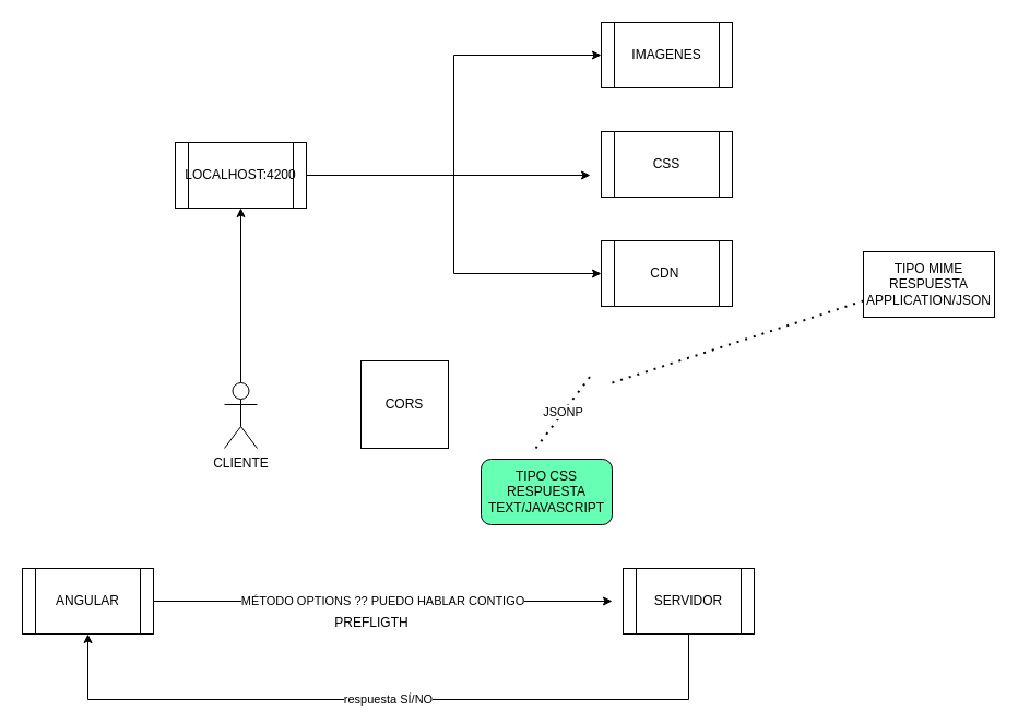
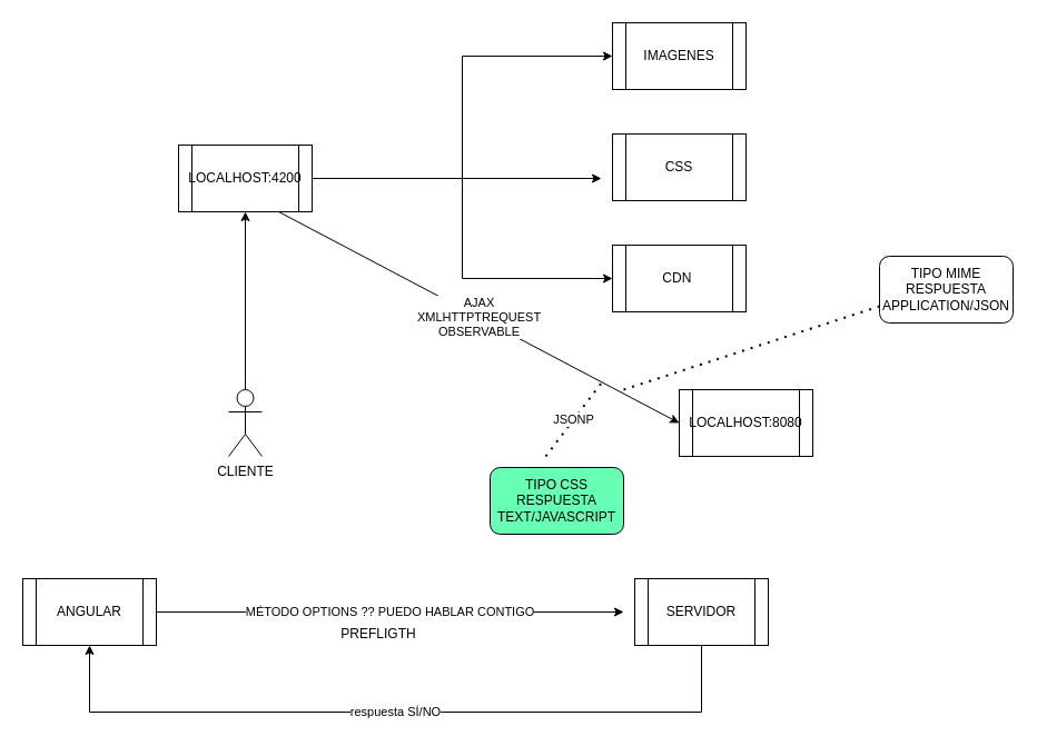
  <mxCell id="0" />
  <mxCell id="1" parent="0" />
  <mxCell id="2" style="edgeStyle=orthogonalEdgeStyle;rounded=0;orthogonalLoop=1;jettySize=auto;html=1;" parent="1" source="3" edge="1"><mxGeometry relative="1" as="geometry"><mxPoint x="220" y="190" as="targetPoint" /></mxGeometry></mxCell>
  <mxCell id="3" value="CLIENTE" style="shape=umlActor;verticalLabelPosition=bottom;verticalAlign=top;html=1;outlineConnect=0;" parent="1" vertex="1"><mxGeometry x="205" y="350" width="30" height="60" as="geometry" /></mxCell>
  <mxCell id="4" style="edgeStyle=orthogonalEdgeStyle;rounded=0;orthogonalLoop=1;jettySize=auto;html=1;entryX=0;entryY=0.5;entryDx=0;entryDy=0;" parent="1" source="7" target="8" edge="1"><mxGeometry relative="1" as="geometry" /></mxCell>
  <mxCell id="5" style="edgeStyle=orthogonalEdgeStyle;rounded=0;orthogonalLoop=1;jettySize=auto;html=1;" parent="1" source="7" edge="1"><mxGeometry relative="1" as="geometry"><mxPoint x="540" y="160" as="targetPoint" /></mxGeometry></mxCell>
  <mxCell id="6" style="edgeStyle=orthogonalEdgeStyle;rounded=0;orthogonalLoop=1;jettySize=auto;html=1;entryX=0;entryY=0.5;entryDx=0;entryDy=0;" parent="1" source="7" target="10" edge="1"><mxGeometry relative="1" as="geometry" /></mxCell>
  <mxCell id="7" value="LOCALHOST:4200" style="shape=process;whiteSpace=wrap;html=1;backgroundOutline=1;" parent="1" vertex="1"><mxGeometry x="160" y="130" width="120" height="60" as="geometry" /></mxCell>
  <mxCell id="8" value="IMAGENES" style="shape=process;whiteSpace=wrap;html=1;backgroundOutline=1;" parent="1" vertex="1"><mxGeometry x="550" y="20" width="120" height="60" as="geometry" /></mxCell>
  <mxCell id="9" value="CSS" style="shape=process;whiteSpace=wrap;html=1;backgroundOutline=1;" parent="1" vertex="1"><mxGeometry x="550" y="120" width="120" height="60" as="geometry" /></mxCell>
  <mxCell id="10" value="CDN&amp;nbsp;" style="shape=process;whiteSpace=wrap;html=1;backgroundOutline=1;" parent="1" vertex="1"><mxGeometry x="550" y="220" width="120" height="60" as="geometry" /></mxCell>
- <mxCell id="13" value="CORS" style="whiteSpace=wrap;html=1;aspect=fixed;" parent="1" vertex="1"><mxGeometry x="330" y="330" width="80" height="80" as="geometry" /></mxCell>
+ <mxCell id="11" value="LOCALHOST:8080" style="shape=process;whiteSpace=wrap;html=1;backgroundOutline=1;" parent="1" vertex="1"><mxGeometry x="610" y="350" width="120" height="60" as="geometry" /></mxCell>
+ <mxCell id="12" value="AJAX&lt;br&gt;XMLHTTPTREQUEST&lt;br&gt;OBSERVABLE" style="endArrow=classic;html=1;exitX=0.75;exitY=1;exitDx=0;exitDy=0;entryX=0;entryY=0.5;entryDx=0;entryDy=0;" parent="1" source="7" target="11" edge="1"><mxGeometry width="50" height="50" relative="1" as="geometry"><mxPoint x="470" y="420" as="sourcePoint" /><mxPoint x="520" y="370" as="targetPoint" /></mxGeometry></mxCell>
  <mxCell id="14" value="ANGULAR&lt;br&gt;" style="shape=process;whiteSpace=wrap;html=1;backgroundOutline=1;" parent="1" vertex="1"><mxGeometry x="20" y="520" width="120" height="60" as="geometry" /></mxCell>
  <mxCell id="15" value="respuesta SÍ/NO" style="edgeStyle=orthogonalEdgeStyle;rounded=0;orthogonalLoop=1;jettySize=auto;html=1;" parent="1" source="16" target="14" edge="1"><mxGeometry relative="1" as="geometry"><Array as="points"><mxPoint x="630" y="640" /><mxPoint x="80" y="640" /></Array></mxGeometry></mxCell>
  <mxCell id="16" value="SERVIDOR" style="shape=process;whiteSpace=wrap;html=1;backgroundOutline=1;" parent="1" vertex="1"><mxGeometry x="570" y="520" width="120" height="60" as="geometry" /></mxCell>
  <mxCell id="17" value="MÉTODO OPTIONS ?? PUEDO HABLAR CONTIGO" style="endArrow=classic;html=1;" parent="1" edge="1"><mxGeometry width="50" height="50" relative="1" as="geometry"><mxPoint x="140" y="550" as="sourcePoint" /><mxPoint x="560" y="550" as="targetPoint" /></mxGeometry></mxCell>
- <mxCell id="18" value="TIPO MIME RESPUESTA&lt;br&gt;APPLICATION/JSON" style="whiteSpace=wrap;html=1;rounded=0;" parent="1" vertex="1"><mxGeometry x="790" y="230" width="120" height="60" as="geometry" /></mxCell>
+ <mxCell id="18" value="TIPO MIME RESPUESTA&lt;br&gt;APPLICATION/JSON" style="rounded=1;whiteSpace=wrap;html=1;" parent="1" vertex="1"><mxGeometry x="790" y="230" width="120" height="60" as="geometry" /></mxCell>
  <mxCell id="19" value="" style="endArrow=none;dashed=1;html=1;dashPattern=1 3;strokeWidth=2;entryX=0;entryY=0.75;entryDx=0;entryDy=0;" parent="1" target="18" edge="1"><mxGeometry width="50" height="50" relative="1" as="geometry"><mxPoint x="560" y="350" as="sourcePoint" /><mxPoint x="610" y="300" as="targetPoint" /></mxGeometry></mxCell>
  <mxCell id="20" value="TIPO CSS RESPUESTA&lt;br&gt;TEXT/JAVASCRIPT" style="rounded=1;whiteSpace=wrap;html=1;fillColor=#66FFB3;" parent="1" vertex="1"><mxGeometry x="440" y="420" width="120" height="60" as="geometry" /></mxCell>
  <mxCell id="21" value="JSONP" style="endArrow=none;dashed=1;html=1;dashPattern=1 3;strokeWidth=2;fillColor=#00FF00;" parent="1" edge="1"><mxGeometry width="50" height="50" relative="1" as="geometry"><mxPoint x="490" y="410" as="sourcePoint" /><mxPoint x="540" y="344" as="targetPoint" /></mxGeometry></mxCell>
  <mxCell id="22" value="PREFLIGTH" style="text;html=1;strokeColor=none;fillColor=none;align=center;verticalAlign=middle;whiteSpace=wrap;rounded=0;" vertex="1" parent="1"><mxGeometry x="320" y="560" width="40" height="20" as="geometry" /></mxCell>
